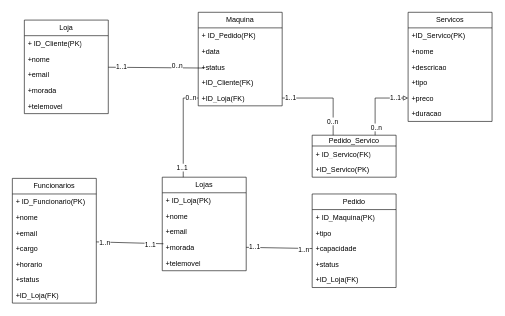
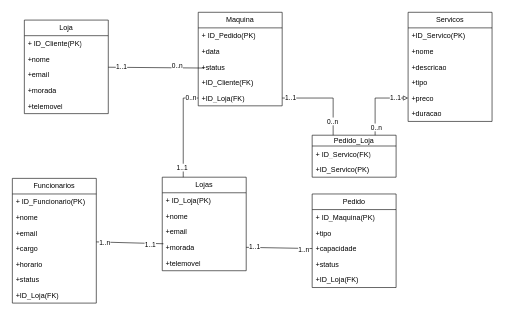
  <mxCell id="0" />
  <mxCell id="1" parent="0" />
  <mxCell id="2" value="Loja" style="swimlane;fontStyle=0;childLayout=stackLayout;horizontal=1;startSize=26;fillColor=none;horizontalStack=0;resizeParent=1;resizeParentMax=0;resizeLast=0;collapsible=1;marginBottom=0;whiteSpace=wrap;html=1;" vertex="1" parent="1"><mxGeometry x="40" y="33" width="140" height="156" as="geometry" /></mxCell>
  <mxCell id="3" value="+ ID_Cliente(PK)" style="text;strokeColor=none;fillColor=none;align=left;verticalAlign=top;spacingLeft=4;spacingRight=4;overflow=hidden;rotatable=0;points=[[0,0.5],[1,0.5]];portConstraint=eastwest;whiteSpace=wrap;html=1;" vertex="1" parent="2"><mxGeometry y="26" width="140" height="26" as="geometry" /></mxCell>
  <mxCell id="4" value="+nome" style="text;strokeColor=none;fillColor=none;align=left;verticalAlign=top;spacingLeft=4;spacingRight=4;overflow=hidden;rotatable=0;points=[[0,0.5],[1,0.5]];portConstraint=eastwest;whiteSpace=wrap;html=1;" vertex="1" parent="2"><mxGeometry y="52" width="140" height="26" as="geometry" /></mxCell>
  <mxCell id="5" value="+email" style="text;strokeColor=none;fillColor=none;align=left;verticalAlign=top;spacingLeft=4;spacingRight=4;overflow=hidden;rotatable=0;points=[[0,0.5],[1,0.5]];portConstraint=eastwest;whiteSpace=wrap;html=1;" vertex="1" parent="2"><mxGeometry y="78" width="140" height="26" as="geometry" /></mxCell>
  <mxCell id="6" value="+morada" style="text;strokeColor=none;fillColor=none;align=left;verticalAlign=top;spacingLeft=4;spacingRight=4;overflow=hidden;rotatable=0;points=[[0,0.5],[1,0.5]];portConstraint=eastwest;whiteSpace=wrap;html=1;" vertex="1" parent="2"><mxGeometry y="104" width="140" height="26" as="geometry" /></mxCell>
  <mxCell id="7" value="+telemovel" style="text;strokeColor=none;fillColor=none;align=left;verticalAlign=top;spacingLeft=4;spacingRight=4;overflow=hidden;rotatable=0;points=[[0,0.5],[1,0.5]];portConstraint=eastwest;whiteSpace=wrap;html=1;" vertex="1" parent="2"><mxGeometry y="130" width="140" height="26" as="geometry" /></mxCell>
  <mxCell id="8" value="Maquina" style="swimlane;fontStyle=0;childLayout=stackLayout;horizontal=1;startSize=26;fillColor=none;horizontalStack=0;resizeParent=1;resizeParentMax=0;resizeLast=0;collapsible=1;marginBottom=0;whiteSpace=wrap;html=1;" vertex="1" parent="1"><mxGeometry x="330" y="20" width="140" height="156" as="geometry" /></mxCell>
  <mxCell id="9" value="+ ID_Pedido(PK)" style="text;strokeColor=none;fillColor=none;align=left;verticalAlign=top;spacingLeft=4;spacingRight=4;overflow=hidden;rotatable=0;points=[[0,0.5],[1,0.5]];portConstraint=eastwest;whiteSpace=wrap;html=1;" vertex="1" parent="8"><mxGeometry y="26" width="140" height="26" as="geometry" /></mxCell>
  <mxCell id="10" value="+data" style="text;strokeColor=none;fillColor=none;align=left;verticalAlign=top;spacingLeft=4;spacingRight=4;overflow=hidden;rotatable=0;points=[[0,0.5],[1,0.5]];portConstraint=eastwest;whiteSpace=wrap;html=1;" vertex="1" parent="8"><mxGeometry y="52" width="140" height="26" as="geometry" /></mxCell>
  <mxCell id="11" value="+status" style="text;strokeColor=none;fillColor=none;align=left;verticalAlign=top;spacingLeft=4;spacingRight=4;overflow=hidden;rotatable=0;points=[[0,0.5],[1,0.5]];portConstraint=eastwest;whiteSpace=wrap;html=1;" vertex="1" parent="8"><mxGeometry y="78" width="140" height="26" as="geometry" /></mxCell>
  <mxCell id="12" value="+ID_Cliente(FK)" style="text;strokeColor=none;fillColor=none;align=left;verticalAlign=top;spacingLeft=4;spacingRight=4;overflow=hidden;rotatable=0;points=[[0,0.5],[1,0.5]];portConstraint=eastwest;whiteSpace=wrap;html=1;" vertex="1" parent="8"><mxGeometry y="104" width="140" height="26" as="geometry" /></mxCell>
  <mxCell id="13" value="+ID_Loja(FK)" style="text;strokeColor=none;fillColor=none;align=left;verticalAlign=top;spacingLeft=4;spacingRight=4;overflow=hidden;rotatable=0;points=[[0,0.5],[1,0.5]];portConstraint=eastwest;whiteSpace=wrap;html=1;" vertex="1" parent="8"><mxGeometry y="130" width="140" height="26" as="geometry" /></mxCell>
  <mxCell id="14" value="Servicos" style="swimlane;fontStyle=0;childLayout=stackLayout;horizontal=1;startSize=26;fillColor=none;horizontalStack=0;resizeParent=1;resizeParentMax=0;resizeLast=0;collapsible=1;marginBottom=0;whiteSpace=wrap;html=1;" vertex="1" parent="1"><mxGeometry x="680" y="20" width="140" height="182" as="geometry" /></mxCell>
  <mxCell id="15" value="+ID_Servico(PK)&lt;span style=&quot;white-space: pre;&quot;&gt;&#09;&lt;/span&gt;" style="text;strokeColor=none;fillColor=none;align=left;verticalAlign=top;spacingLeft=4;spacingRight=4;overflow=hidden;rotatable=0;points=[[0,0.5],[1,0.5]];portConstraint=eastwest;whiteSpace=wrap;html=1;" vertex="1" parent="14"><mxGeometry y="26" width="140" height="26" as="geometry" /></mxCell>
  <mxCell id="16" value="+nome" style="text;strokeColor=none;fillColor=none;align=left;verticalAlign=top;spacingLeft=4;spacingRight=4;overflow=hidden;rotatable=0;points=[[0,0.5],[1,0.5]];portConstraint=eastwest;whiteSpace=wrap;html=1;" vertex="1" parent="14"><mxGeometry y="52" width="140" height="26" as="geometry" /></mxCell>
  <mxCell id="17" value="+descricao" style="text;strokeColor=none;fillColor=none;align=left;verticalAlign=top;spacingLeft=4;spacingRight=4;overflow=hidden;rotatable=0;points=[[0,0.5],[1,0.5]];portConstraint=eastwest;whiteSpace=wrap;html=1;" vertex="1" parent="14"><mxGeometry y="78" width="140" height="26" as="geometry" /></mxCell>
  <mxCell id="18" value="+tipo" style="text;strokeColor=none;fillColor=none;align=left;verticalAlign=top;spacingLeft=4;spacingRight=4;overflow=hidden;rotatable=0;points=[[0,0.5],[1,0.5]];portConstraint=eastwest;whiteSpace=wrap;html=1;" vertex="1" parent="14"><mxGeometry y="104" width="140" height="26" as="geometry" /></mxCell>
  <mxCell id="19" value="+preco" style="text;strokeColor=none;fillColor=none;align=left;verticalAlign=top;spacingLeft=4;spacingRight=4;overflow=hidden;rotatable=0;points=[[0,0.5],[1,0.5]];portConstraint=eastwest;whiteSpace=wrap;html=1;" vertex="1" parent="14"><mxGeometry y="130" width="140" height="26" as="geometry" /></mxCell>
  <mxCell id="20" value="+duracao" style="text;strokeColor=none;fillColor=none;align=left;verticalAlign=top;spacingLeft=4;spacingRight=4;overflow=hidden;rotatable=0;points=[[0,0.5],[1,0.5]];portConstraint=eastwest;whiteSpace=wrap;html=1;" vertex="1" parent="14"><mxGeometry y="156" width="140" height="26" as="geometry" /></mxCell>
  <mxCell id="21" value="Pedido" style="swimlane;fontStyle=0;childLayout=stackLayout;horizontal=1;startSize=26;fillColor=none;horizontalStack=0;resizeParent=1;resizeParentMax=0;resizeLast=0;collapsible=1;marginBottom=0;whiteSpace=wrap;html=1;" vertex="1" parent="1"><mxGeometry x="520" y="323" width="140" height="156" as="geometry" /></mxCell>
  <mxCell id="22" value="+ ID_Maquina(PK)" style="text;strokeColor=none;fillColor=none;align=left;verticalAlign=top;spacingLeft=4;spacingRight=4;overflow=hidden;rotatable=0;points=[[0,0.5],[1,0.5]];portConstraint=eastwest;whiteSpace=wrap;html=1;" vertex="1" parent="21"><mxGeometry y="26" width="140" height="26" as="geometry" /></mxCell>
  <mxCell id="23" value="+tipo" style="text;strokeColor=none;fillColor=none;align=left;verticalAlign=top;spacingLeft=4;spacingRight=4;overflow=hidden;rotatable=0;points=[[0,0.5],[1,0.5]];portConstraint=eastwest;whiteSpace=wrap;html=1;" vertex="1" parent="21"><mxGeometry y="52" width="140" height="26" as="geometry" /></mxCell>
  <mxCell id="24" value="+capacidade" style="text;strokeColor=none;fillColor=none;align=left;verticalAlign=top;spacingLeft=4;spacingRight=4;overflow=hidden;rotatable=0;points=[[0,0.5],[1,0.5]];portConstraint=eastwest;whiteSpace=wrap;html=1;" vertex="1" parent="21"><mxGeometry y="78" width="140" height="26" as="geometry" /></mxCell>
  <mxCell id="25" value="+status" style="text;strokeColor=none;fillColor=none;align=left;verticalAlign=top;spacingLeft=4;spacingRight=4;overflow=hidden;rotatable=0;points=[[0,0.5],[1,0.5]];portConstraint=eastwest;whiteSpace=wrap;html=1;" vertex="1" parent="21"><mxGeometry y="104" width="140" height="26" as="geometry" /></mxCell>
  <mxCell id="26" value="+ID_Loja(FK)" style="text;strokeColor=none;fillColor=none;align=left;verticalAlign=top;spacingLeft=4;spacingRight=4;overflow=hidden;rotatable=0;points=[[0,0.5],[1,0.5]];portConstraint=eastwest;whiteSpace=wrap;html=1;" vertex="1" parent="21"><mxGeometry y="130" width="140" height="26" as="geometry" /></mxCell>
  <mxCell id="27" value="Funcionarios" style="swimlane;fontStyle=0;childLayout=stackLayout;horizontal=1;startSize=26;fillColor=none;horizontalStack=0;resizeParent=1;resizeParentMax=0;resizeLast=0;collapsible=1;marginBottom=0;whiteSpace=wrap;html=1;" vertex="1" parent="1"><mxGeometry x="20" y="297" width="140" height="208" as="geometry" /></mxCell>
  <mxCell id="28" value="+ ID_Funcionario(PK)" style="text;strokeColor=none;fillColor=none;align=left;verticalAlign=top;spacingLeft=4;spacingRight=4;overflow=hidden;rotatable=0;points=[[0,0.5],[1,0.5]];portConstraint=eastwest;whiteSpace=wrap;html=1;" vertex="1" parent="27"><mxGeometry y="26" width="140" height="26" as="geometry" /></mxCell>
  <mxCell id="29" value="+nome" style="text;strokeColor=none;fillColor=none;align=left;verticalAlign=top;spacingLeft=4;spacingRight=4;overflow=hidden;rotatable=0;points=[[0,0.5],[1,0.5]];portConstraint=eastwest;whiteSpace=wrap;html=1;" vertex="1" parent="27"><mxGeometry y="52" width="140" height="26" as="geometry" /></mxCell>
  <mxCell id="30" value="+email" style="text;strokeColor=none;fillColor=none;align=left;verticalAlign=top;spacingLeft=4;spacingRight=4;overflow=hidden;rotatable=0;points=[[0,0.5],[1,0.5]];portConstraint=eastwest;whiteSpace=wrap;html=1;" vertex="1" parent="27"><mxGeometry y="78" width="140" height="26" as="geometry" /></mxCell>
  <mxCell id="31" value="+cargo" style="text;strokeColor=none;fillColor=none;align=left;verticalAlign=top;spacingLeft=4;spacingRight=4;overflow=hidden;rotatable=0;points=[[0,0.5],[1,0.5]];portConstraint=eastwest;whiteSpace=wrap;html=1;" vertex="1" parent="27"><mxGeometry y="104" width="140" height="26" as="geometry" /></mxCell>
  <mxCell id="32" value="+horario" style="text;strokeColor=none;fillColor=none;align=left;verticalAlign=top;spacingLeft=4;spacingRight=4;overflow=hidden;rotatable=0;points=[[0,0.5],[1,0.5]];portConstraint=eastwest;whiteSpace=wrap;html=1;" vertex="1" parent="27"><mxGeometry y="130" width="140" height="26" as="geometry" /></mxCell>
  <mxCell id="33" value="+status" style="text;strokeColor=none;fillColor=none;align=left;verticalAlign=top;spacingLeft=4;spacingRight=4;overflow=hidden;rotatable=0;points=[[0,0.5],[1,0.5]];portConstraint=eastwest;whiteSpace=wrap;html=1;" vertex="1" parent="27"><mxGeometry y="156" width="140" height="26" as="geometry" /></mxCell>
  <mxCell id="34" value="+ID_Loja(FK)" style="text;strokeColor=none;fillColor=none;align=left;verticalAlign=top;spacingLeft=4;spacingRight=4;overflow=hidden;rotatable=0;points=[[0,0.5],[1,0.5]];portConstraint=eastwest;whiteSpace=wrap;html=1;" vertex="1" parent="27"><mxGeometry y="182" width="140" height="26" as="geometry" /></mxCell>
  <mxCell id="35" value="Lojas" style="swimlane;fontStyle=0;childLayout=stackLayout;horizontal=1;startSize=26;fillColor=none;horizontalStack=0;resizeParent=1;resizeParentMax=0;resizeLast=0;collapsible=1;marginBottom=0;whiteSpace=wrap;html=1;" vertex="1" parent="1"><mxGeometry x="270" y="295" width="140" height="156" as="geometry" /></mxCell>
  <mxCell id="36" value="+ ID_Loja(PK)" style="text;strokeColor=none;fillColor=none;align=left;verticalAlign=top;spacingLeft=4;spacingRight=4;overflow=hidden;rotatable=0;points=[[0,0.5],[1,0.5]];portConstraint=eastwest;whiteSpace=wrap;html=1;" vertex="1" parent="35"><mxGeometry y="26" width="140" height="26" as="geometry" /></mxCell>
  <mxCell id="37" value="+nome" style="text;strokeColor=none;fillColor=none;align=left;verticalAlign=top;spacingLeft=4;spacingRight=4;overflow=hidden;rotatable=0;points=[[0,0.5],[1,0.5]];portConstraint=eastwest;whiteSpace=wrap;html=1;" vertex="1" parent="35"><mxGeometry y="52" width="140" height="26" as="geometry" /></mxCell>
  <mxCell id="38" value="+email" style="text;strokeColor=none;fillColor=none;align=left;verticalAlign=top;spacingLeft=4;spacingRight=4;overflow=hidden;rotatable=0;points=[[0,0.5],[1,0.5]];portConstraint=eastwest;whiteSpace=wrap;html=1;" vertex="1" parent="35"><mxGeometry y="78" width="140" height="26" as="geometry" /></mxCell>
  <mxCell id="39" value="+morada" style="text;strokeColor=none;fillColor=none;align=left;verticalAlign=top;spacingLeft=4;spacingRight=4;overflow=hidden;rotatable=0;points=[[0,0.5],[1,0.5]];portConstraint=eastwest;whiteSpace=wrap;html=1;" vertex="1" parent="35"><mxGeometry y="104" width="140" height="26" as="geometry" /></mxCell>
  <mxCell id="40" value="+telemovel" style="text;strokeColor=none;fillColor=none;align=left;verticalAlign=top;spacingLeft=4;spacingRight=4;overflow=hidden;rotatable=0;points=[[0,0.5],[1,0.5]];portConstraint=eastwest;whiteSpace=wrap;html=1;" vertex="1" parent="35"><mxGeometry y="130" width="140" height="26" as="geometry" /></mxCell>
  <mxCell id="41" style="edgeStyle=orthogonalEdgeStyle;rounded=0;orthogonalLoop=1;jettySize=auto;html=1;exitX=0.75;exitY=0;exitDx=0;exitDy=0;entryX=0;entryY=0.5;entryDx=0;entryDy=0;endArrow=block;endFill=0;" edge="1" parent="1" source="44" target="19"><mxGeometry relative="1" as="geometry" /></mxCell>
  <mxCell id="42" value="0..n" style="edgeLabel;html=1;align=center;verticalAlign=middle;resizable=0;points=[];" vertex="1" connectable="0" parent="41"><mxGeometry x="-0.761" y="-1" relative="1" as="geometry"><mxPoint as="offset" /></mxGeometry></mxCell>
  <mxCell id="43" value="1..1" style="edgeLabel;html=1;align=center;verticalAlign=middle;resizable=0;points=[];" vertex="1" connectable="0" parent="41"><mxGeometry x="0.624" y="2" relative="1" as="geometry"><mxPoint as="offset" /></mxGeometry></mxCell>
- <mxCell id="44" value="Pedido_Servico" style="swimlane;fontStyle=0;childLayout=stackLayout;horizontal=1;startSize=18;fillColor=none;horizontalStack=0;resizeParent=1;resizeParentMax=0;resizeLast=0;collapsible=1;marginBottom=0;whiteSpace=wrap;html=1;" vertex="1" parent="1"><mxGeometry x="520" y="225" width="140" height="70" as="geometry" /></mxCell>
+ <mxCell id="44" value="Pedido_Loja" style="swimlane;fontStyle=0;childLayout=stackLayout;horizontal=1;startSize=18;fillColor=none;horizontalStack=0;resizeParent=1;resizeParentMax=0;resizeLast=0;collapsible=1;marginBottom=0;whiteSpace=wrap;html=1;" vertex="1" parent="1"><mxGeometry x="520" y="225" width="140" height="70" as="geometry" /></mxCell>
  <mxCell id="45" value="+ ID_Servico(FK)" style="text;strokeColor=none;fillColor=none;align=left;verticalAlign=top;spacingLeft=4;spacingRight=4;overflow=hidden;rotatable=0;points=[[0,0.5],[1,0.5]];portConstraint=eastwest;whiteSpace=wrap;html=1;" vertex="1" parent="44"><mxGeometry y="18" width="140" height="26" as="geometry" /></mxCell>
  <mxCell id="46" value="+ID_Servico(PK)" style="text;strokeColor=none;fillColor=none;align=left;verticalAlign=top;spacingLeft=4;spacingRight=4;overflow=hidden;rotatable=0;points=[[0,0.5],[1,0.5]];portConstraint=eastwest;whiteSpace=wrap;html=1;" vertex="1" parent="44"><mxGeometry y="44" width="140" height="26" as="geometry" /></mxCell>
  <mxCell id="47" style="rounded=0;orthogonalLoop=1;jettySize=auto;html=1;endArrow=none;endFill=0;" edge="1" parent="1" source="2"><mxGeometry relative="1" as="geometry"><mxPoint x="340" y="113" as="targetPoint" /></mxGeometry></mxCell>
  <mxCell id="48" value="0..n" style="edgeLabel;html=1;align=center;verticalAlign=middle;resizable=0;points=[];" vertex="1" connectable="0" parent="47"><mxGeometry x="0.421" y="3" relative="1" as="geometry"><mxPoint as="offset" /></mxGeometry></mxCell>
  <mxCell id="49" value="1..1" style="edgeLabel;html=1;align=center;verticalAlign=middle;resizable=0;points=[];" vertex="1" connectable="0" parent="47"><mxGeometry x="-0.74" y="1" relative="1" as="geometry"><mxPoint as="offset" /></mxGeometry></mxCell>
  <mxCell id="50" style="edgeStyle=orthogonalEdgeStyle;rounded=0;orthogonalLoop=1;jettySize=auto;html=1;exitX=1;exitY=0.5;exitDx=0;exitDy=0;entryX=0.25;entryY=0;entryDx=0;entryDy=0;endArrow=none;endFill=0;" edge="1" parent="1" source="13" target="44"><mxGeometry relative="1" as="geometry" /></mxCell>
  <mxCell id="51" value="0..n" style="edgeLabel;html=1;align=center;verticalAlign=middle;resizable=0;points=[];" vertex="1" connectable="0" parent="50"><mxGeometry x="0.672" y="-2" relative="1" as="geometry"><mxPoint as="offset" /></mxGeometry></mxCell>
  <mxCell id="52" value="1..1" style="edgeLabel;html=1;align=center;verticalAlign=middle;resizable=0;points=[];" vertex="1" connectable="0" parent="50"><mxGeometry x="-0.821" y="2" relative="1" as="geometry"><mxPoint as="offset" /></mxGeometry></mxCell>
  <mxCell id="53" style="edgeStyle=orthogonalEdgeStyle;rounded=0;orthogonalLoop=1;jettySize=auto;html=1;exitX=0;exitY=0.5;exitDx=0;exitDy=0;entryX=0.25;entryY=0;entryDx=0;entryDy=0;endArrow=none;endFill=0;" edge="1" parent="1" source="13" target="35"><mxGeometry relative="1" as="geometry" /></mxCell>
  <mxCell id="54" value="0..n" style="edgeLabel;html=1;align=center;verticalAlign=middle;resizable=0;points=[];" vertex="1" connectable="0" parent="53"><mxGeometry x="-0.831" y="-1" relative="1" as="geometry"><mxPoint as="offset" /></mxGeometry></mxCell>
  <mxCell id="55" value="1..1" style="edgeLabel;html=1;align=center;verticalAlign=middle;resizable=0;points=[];" vertex="1" connectable="0" parent="53"><mxGeometry x="0.779" y="-3" relative="1" as="geometry"><mxPoint as="offset" /></mxGeometry></mxCell>
  <mxCell id="56" style="rounded=0;orthogonalLoop=1;jettySize=auto;html=1;entryX=0.014;entryY=0.269;entryDx=0;entryDy=0;entryPerimeter=0;endArrow=none;endFill=0;" edge="1" parent="1" source="27" target="39"><mxGeometry relative="1" as="geometry" /></mxCell>
  <mxCell id="57" value="1..1" style="edgeLabel;html=1;align=center;verticalAlign=middle;resizable=0;points=[];" vertex="1" connectable="0" parent="56"><mxGeometry x="0.612" y="-2" relative="1" as="geometry"><mxPoint as="offset" /></mxGeometry></mxCell>
  <mxCell id="58" value="1..n" style="edgeLabel;html=1;align=center;verticalAlign=middle;resizable=0;points=[];" vertex="1" connectable="0" parent="56"><mxGeometry x="-0.748" y="-1" relative="1" as="geometry"><mxPoint as="offset" /></mxGeometry></mxCell>
  <mxCell id="59" style="rounded=0;orthogonalLoop=1;jettySize=auto;html=1;exitX=0;exitY=0.5;exitDx=0;exitDy=0;entryX=1;entryY=0.5;entryDx=0;entryDy=0;endArrow=none;endFill=0;" edge="1" parent="1" source="24" target="39"><mxGeometry relative="1" as="geometry" /></mxCell>
  <mxCell id="60" value="1..1" style="edgeLabel;html=1;align=center;verticalAlign=middle;resizable=0;points=[];" vertex="1" connectable="0" parent="59"><mxGeometry x="0.771" y="-1" relative="1" as="geometry"><mxPoint as="offset" /></mxGeometry></mxCell>
  <mxCell id="61" value="1..n" style="edgeLabel;html=1;align=center;verticalAlign=middle;resizable=0;points=[];" vertex="1" connectable="0" parent="59"><mxGeometry x="-0.75" y="2" relative="1" as="geometry"><mxPoint as="offset" /></mxGeometry></mxCell>
